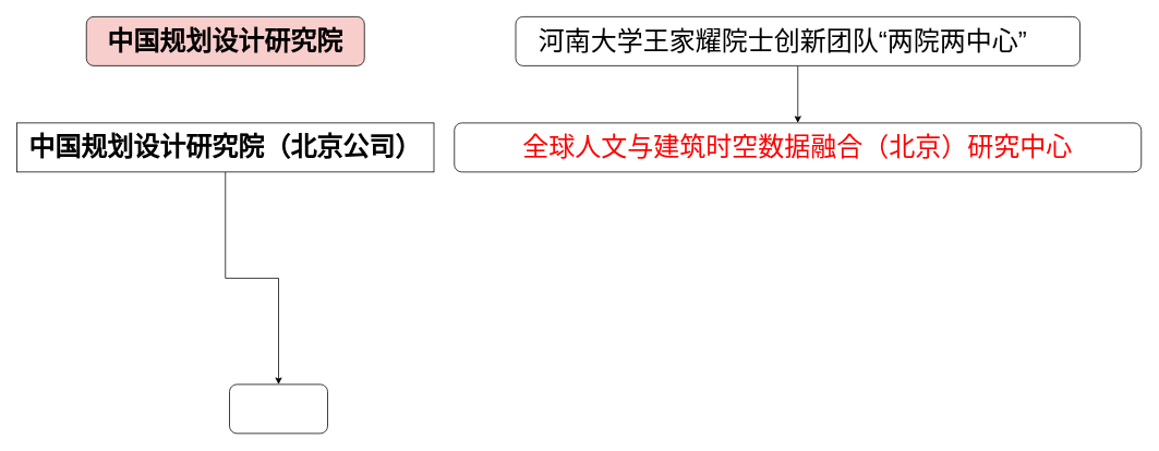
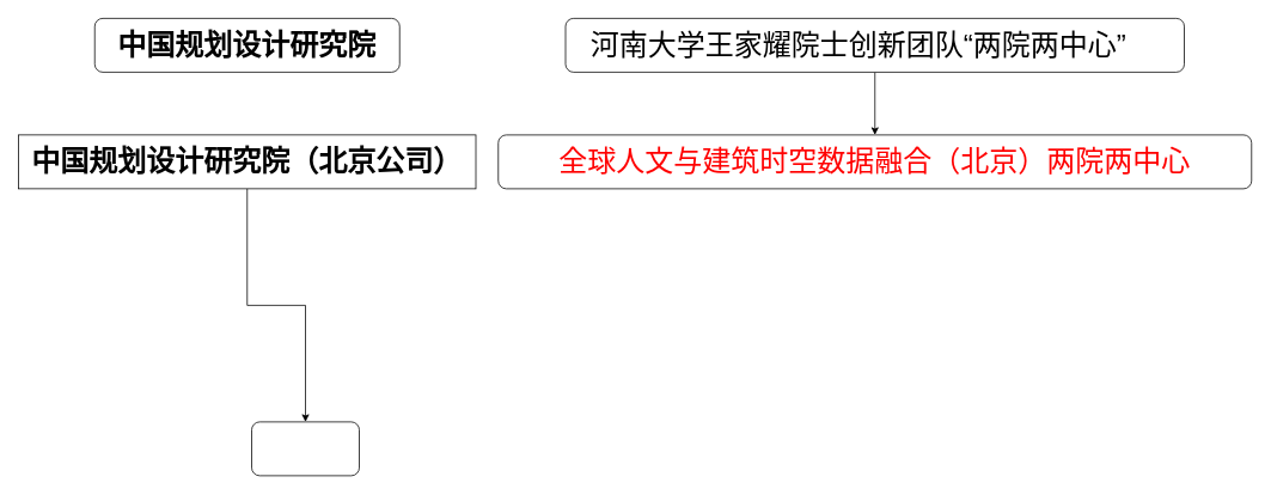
  <mxCell id="0" />
  <mxCell id="1" parent="0" />
  <mxCell id="2" style="edgeStyle=orthogonalEdgeStyle;rounded=0;orthogonalLoop=1;jettySize=auto;html=1;" edge="1" parent="1" source="3" target="4"><mxGeometry relative="1" as="geometry" /></mxCell>
  <mxCell id="3" value="&lt;br/&gt;&lt;br/&gt;&lt;div style=&quot;language:zh-CN;margin-top:0pt;margin-bottom:0pt;&lt;br/&gt;margin-left:.38in;text-indent:-.38in&quot; class=&quot;O0&quot;&gt;&lt;span style=&quot;font-size:24.0pt&quot;&gt;&lt;/span&gt;&lt;span style=&quot;font-size:24.0pt;&lt;br/&gt;font-family:仿宋;mso-ascii-font-family:仿宋;mso-fareast-font-family:仿宋;language:&lt;br/&gt;zh-CN&quot;&gt;河南大学王家耀院士创新团队“两院两中心”&lt;/span&gt;&lt;/div&gt;&lt;br/&gt;&lt;br/&gt;" style="rounded=1;whiteSpace=wrap;html=1;" vertex="1" parent="1"><mxGeometry x="630" y="20" width="690" height="60" as="geometry" /></mxCell>
- <mxCell id="4" value="&lt;div&gt;&lt;font style=&quot;font-size: 32px;&quot;&gt;&lt;span style=&quot;color: red;&quot;&gt;全球人文与建筑时空数据融合（北京）研究中心&lt;/span&gt;&lt;/font&gt;&lt;/div&gt;" style="rounded=1;whiteSpace=wrap;html=1;" vertex="1" parent="1"><mxGeometry x="555" y="150" width="840" height="60" as="geometry" /></mxCell>
- <mxCell id="5" value="&lt;font style=&quot;font-size: 32px;&quot;&gt;&lt;b&gt;中国规划设计研究院&lt;/b&gt;&lt;/font&gt;" style="rounded=1;whiteSpace=wrap;html=1;fillColor=#f8cecc;" vertex="1" parent="1"><mxGeometry x="105" y="20" width="340" height="60" as="geometry" /></mxCell>
+ <mxCell id="4" value="&lt;div&gt;&lt;font style=&quot;font-size: 32px;&quot;&gt;&lt;span style=&quot;color: red;&quot;&gt;全球人文与建筑时空数据融合（北京）两院两中心&lt;/span&gt;&lt;/font&gt;&lt;/div&gt;" style="rounded=1;whiteSpace=wrap;html=1;" vertex="1" parent="1"><mxGeometry x="555" y="150" width="840" height="60" as="geometry" /></mxCell>
+ <mxCell id="5" value="&lt;font style=&quot;font-size: 32px;&quot;&gt;&lt;b&gt;中国规划设计研究院&lt;/b&gt;&lt;/font&gt;" style="rounded=1;whiteSpace=wrap;html=1;" vertex="1" parent="1"><mxGeometry x="105" y="20" width="340" height="60" as="geometry" /></mxCell>
  <mxCell id="6" style="edgeStyle=orthogonalEdgeStyle;rounded=0;orthogonalLoop=1;jettySize=auto;html=1;" edge="1" parent="1" source="7" target="8"><mxGeometry relative="1" as="geometry" /></mxCell>
  <mxCell id="7" value="&lt;font style=&quot;font-size: 32px;&quot;&gt;&lt;b&gt;中国规划设计研究院（北京公司）&lt;/b&gt;&lt;/font&gt;" style="whiteSpace=wrap;html=1;rounded=0;" vertex="1" parent="1"><mxGeometry x="20" y="150" width="510" height="60" as="geometry" /></mxCell>
  <mxCell id="8" value="" style="rounded=1;whiteSpace=wrap;html=1;" vertex="1" parent="1"><mxGeometry y="470" width="120" height="60" as="geometry" x="280" /></mxCell>
